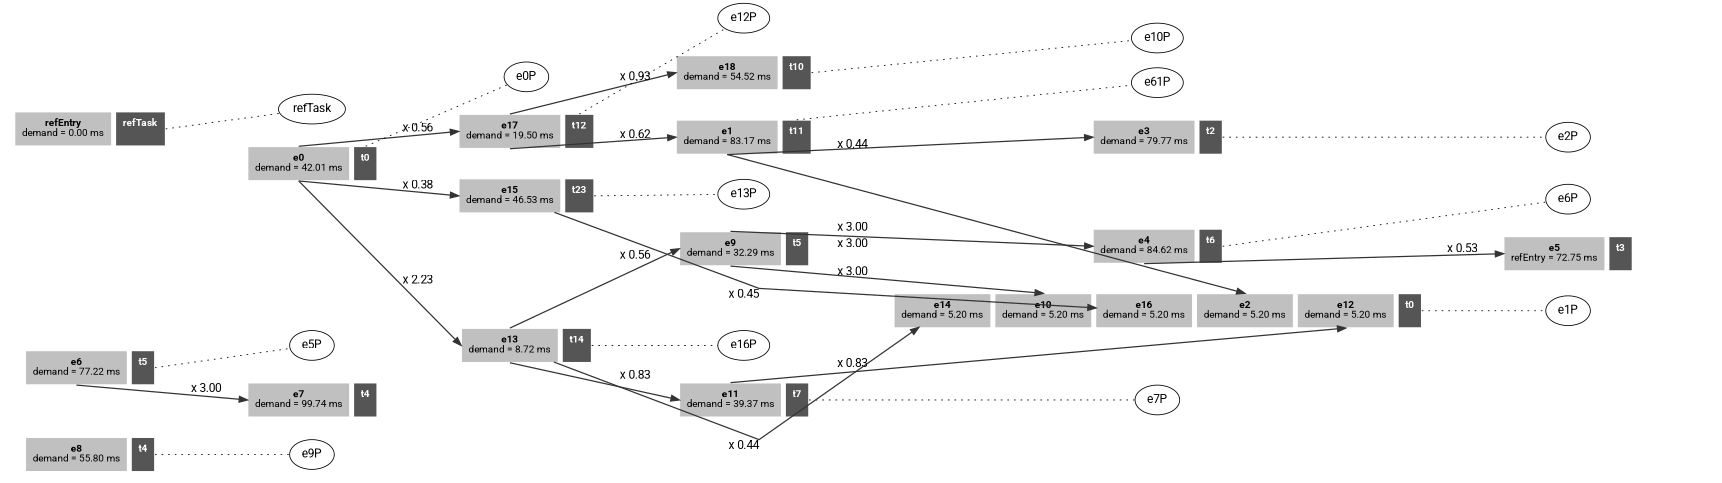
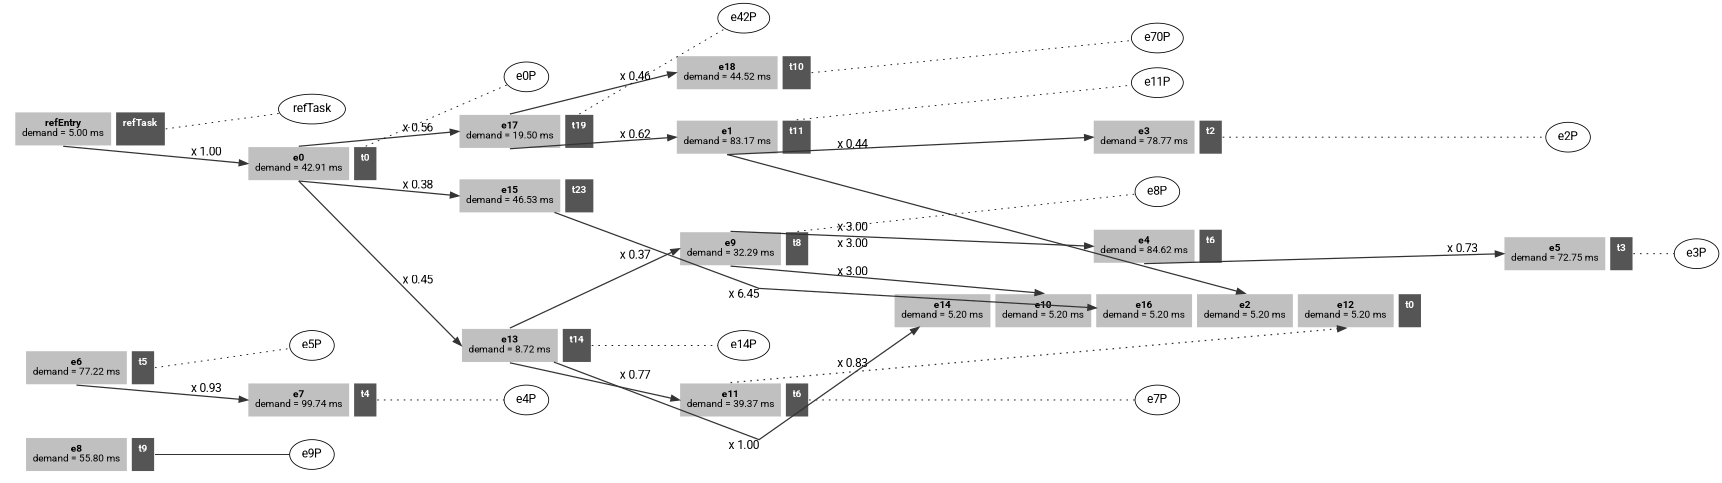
  digraph {
    fontname=Roboto
    rankdir=LR
    splines=line
    node [fontname=Roboto]
    edge [fontname=Roboto tailport=task color="#333333" penwidth=1.5]
-   n1 [fontsize=12 label=< 	<TABLE BORDER="0" CELLBORDER="0" CELLSPACING="6" CELLPADDING="8"> 		<TR> 		<TD ROWSPAN="1" PORT="e8" BGCOLOR="grey"><B>e8</B><BR/>demand = 55.80 ms</TD> 		<TD ROWSPAN="1" PORT="task" BGCOLOR="#555555"><FONT COLOR="#ffffff"><B>t4</B></FONT><BR/> </TD> 		</TR> 	</TABLE>> shape=none]
+   n1 [fontsize=12 label=< 	<TABLE BORDER="0" CELLBORDER="0" CELLSPACING="6" CELLPADDING="8"> 		<TR> 		<TD ROWSPAN="1" PORT="e8" BGCOLOR="grey"><B>e8</B><BR/>demand = 55.80 ms</TD> 		<TD ROWSPAN="1" PORT="task" BGCOLOR="#555555"><FONT COLOR="#ffffff"><B>t9</B></FONT><BR/> </TD> 		</TR> 	</TABLE>> shape=none]
    e9P
    n3 [fontsize=12 label=< 	<TABLE BORDER="0" CELLBORDER="0" CELLSPACING="6" CELLPADDING="8"> 		<TR> 		<TD ROWSPAN="1" PORT="e6" BGCOLOR="grey"><B>e6</B><BR/>demand = 77.22 ms</TD> 		<TD ROWSPAN="1" PORT="task" BGCOLOR="#555555"><FONT COLOR="#ffffff"><B>t5</B></FONT><BR/> </TD> 		</TR> 	</TABLE>> shape=none]
    e5P
    n5 [fontsize=12 label=< 	<TABLE BORDER="0" CELLBORDER="0" CELLSPACING="6" CELLPADDING="8"> 		<TR> 		<TD ROWSPAN="1" PORT="e7" BGCOLOR="grey"><B>e7</B><BR/>demand = 99.74 ms</TD> 		<TD ROWSPAN="1" PORT="task" BGCOLOR="#555555"><FONT COLOR="#ffffff"><B>t4</B></FONT><BR/> </TD> 		</TR> 	</TABLE>> shape=none]
+   e4P
    n7 [fontsize=12 label=< 	<TABLE BORDER="0" CELLBORDER="0" CELLSPACING="6" CELLPADDING="8"> 		<TR> 		<TD ROWSPAN="1" PORT="e4" BGCOLOR="grey"><B>e4</B><BR/>demand = 84.62 ms</TD> 		<TD ROWSPAN="1" PORT="task" BGCOLOR="#555555"><FONT COLOR="#ffffff"><B>t6</B></FONT><BR/> </TD> 		</TR> 	</TABLE>> shape=none]
-   e6P
-   n9 [fontsize=12 label=< 	<TABLE BORDER="0" CELLBORDER="0" CELLSPACING="6" CELLPADDING="8"> 		<TR> 		<TD ROWSPAN="1" PORT="e5" BGCOLOR="grey"><B>e5</B><BR/>refEntry = 72.75 ms</TD> 		<TD ROWSPAN="1" PORT="task" BGCOLOR="#555555"><FONT COLOR="#ffffff"><B>t3</B></FONT><BR/> </TD> 		</TR> 	</TABLE>> shape=none]
+   n9 [fontsize=12 label=< 	<TABLE BORDER="0" CELLBORDER="0" CELLSPACING="6" CELLPADDING="8"> 		<TR> 		<TD ROWSPAN="1" PORT="e5" BGCOLOR="grey"><B>e5</B><BR/>demand = 72.75 ms</TD> 		<TD ROWSPAN="1" PORT="task" BGCOLOR="#555555"><FONT COLOR="#ffffff"><B>t3</B></FONT><BR/> </TD> 		</TR> 	</TABLE>> shape=none]
+   e3P
    n11 [fontsize=12 label=< 	<TABLE BORDER="0" CELLBORDER="0" CELLSPACING="6" CELLPADDING="8"> 		<TR> 		<TD ROWSPAN="1" PORT="e1" BGCOLOR="grey"><B>e1</B><BR/>demand = 83.17 ms</TD> 		<TD ROWSPAN="1" PORT="task" BGCOLOR="#555555"><FONT COLOR="#ffffff"><B>t11</B></FONT><BR/> </TD> 		</TR> 	</TABLE>> shape=none]
-   e11P [label=e61P]
+   e11P
    n13 [fontsize=12 label=< 	<TABLE BORDER="0" CELLBORDER="0" CELLSPACING="6" CELLPADDING="8"> 		<TR> 		<TD ROWSPAN="1" PORT="e14" BGCOLOR="grey"><B>e14</B><BR/>demand = 5.20 ms</TD> 		<TD ROWSPAN="1" PORT="e10" BGCOLOR="grey"><B>e10</B><BR/>demand = 5.20 ms</TD> 		<TD ROWSPAN="1" PORT="e16" BGCOLOR="grey"><B>e16</B><BR/>demand = 5.20 ms</TD> 		<TD ROWSPAN="1" PORT="e2" BGCOLOR="grey"><B>e2</B><BR/>demand = 5.20 ms</TD> 		<TD ROWSPAN="1" PORT="e12" BGCOLOR="grey"><B>e12</B><BR/>demand = 5.20 ms</TD> 		<TD ROWSPAN="1" PORT="task" BGCOLOR="#555555"><FONT COLOR="#ffffff"><B>t0</B></FONT><BR/> </TD> 		</TR> 	</TABLE>> shape=none]
-   n14 [fontsize=12 label=< 	<TABLE BORDER="0" CELLBORDER="0" CELLSPACING="6" CELLPADDING="8"> 		<TR> 		<TD ROWSPAN="1" PORT="e3" BGCOLOR="grey"><B>e3</B><BR/>demand = 79.77 ms</TD> 		<TD ROWSPAN="1" PORT="task" BGCOLOR="#555555"><FONT COLOR="#ffffff"><B>t2</B></FONT><BR/> </TD> 		</TR> 	</TABLE>> shape=none]
-   e1P
+   n14 [fontsize=12 label=< 	<TABLE BORDER="0" CELLBORDER="0" CELLSPACING="6" CELLPADDING="8"> 		<TR> 		<TD ROWSPAN="1" PORT="e3" BGCOLOR="grey"><B>e3</B><BR/>demand = 78.77 ms</TD> 		<TD ROWSPAN="1" PORT="task" BGCOLOR="#555555"><FONT COLOR="#ffffff"><B>t2</B></FONT><BR/> </TD> 		</TR> 	</TABLE>> shape=none]
    e2P
-   n17 [fontsize=12 label=< 	<TABLE BORDER="0" CELLBORDER="0" CELLSPACING="6" CELLPADDING="8"> 		<TR> 		<TD ROWSPAN="1" PORT="e11" BGCOLOR="grey"><B>e11</B><BR/>demand = 39.37 ms</TD> 		<TD ROWSPAN="1" PORT="task" BGCOLOR="#555555"><FONT COLOR="#ffffff"><B>t7</B></FONT><BR/> </TD> 		</TR> 	</TABLE>> shape=none]
+   n17 [fontsize=12 label=< 	<TABLE BORDER="0" CELLBORDER="0" CELLSPACING="6" CELLPADDING="8"> 		<TR> 		<TD ROWSPAN="1" PORT="e11" BGCOLOR="grey"><B>e11</B><BR/>demand = 39.37 ms</TD> 		<TD ROWSPAN="1" PORT="task" BGCOLOR="#555555"><FONT COLOR="#ffffff"><B>t6</B></FONT><BR/> </TD> 		</TR> 	</TABLE>> shape=none]
    e7P
-   n19 [fontsize=12 label=< 	<TABLE BORDER="0" CELLBORDER="0" CELLSPACING="6" CELLPADDING="8"> 		<TR> 		<TD ROWSPAN="1" PORT="e18" BGCOLOR="grey"><B>e18</B><BR/>demand = 54.52 ms</TD> 		<TD ROWSPAN="1" PORT="task" BGCOLOR="#555555"><FONT COLOR="#ffffff"><B>t10</B></FONT><BR/> </TD> 		</TR> 	</TABLE>> shape=none]
-   e10P
-   n21 [fontsize=12 label=< 	<TABLE BORDER="0" CELLBORDER="0" CELLSPACING="6" CELLPADDING="8"> 		<TR> 		<TD ROWSPAN="1" PORT="e17" BGCOLOR="grey"><B>e17</B><BR/>demand = 19.50 ms</TD> 		<TD ROWSPAN="1" PORT="task" BGCOLOR="#555555"><FONT COLOR="#ffffff"><B>t12</B></FONT><BR/> </TD> 		</TR> 	</TABLE>> shape=none]
-   e12P
+   n19 [fontsize=12 label=< 	<TABLE BORDER="0" CELLBORDER="0" CELLSPACING="6" CELLPADDING="8"> 		<TR> 		<TD ROWSPAN="1" PORT="e18" BGCOLOR="grey"><B>e18</B><BR/>demand = 44.52 ms</TD> 		<TD ROWSPAN="1" PORT="task" BGCOLOR="#555555"><FONT COLOR="#ffffff"><B>t10</B></FONT><BR/> </TD> 		</TR> 	</TABLE>> shape=none]
+   e10P [label=e70P]
+   n21 [fontsize=12 label=< 	<TABLE BORDER="0" CELLBORDER="0" CELLSPACING="6" CELLPADDING="8"> 		<TR> 		<TD ROWSPAN="1" PORT="e17" BGCOLOR="grey"><B>e17</B><BR/>demand = 19.50 ms</TD> 		<TD ROWSPAN="1" PORT="task" BGCOLOR="#555555"><FONT COLOR="#ffffff"><B>t19</B></FONT><BR/> </TD> 		</TR> 	</TABLE>> shape=none]
+   e12P [label=e42P]
    n23 [fontsize=12 label=< 	<TABLE BORDER="0" CELLBORDER="0" CELLSPACING="6" CELLPADDING="8"> 		<TR> 		<TD ROWSPAN="1" PORT="e13" BGCOLOR="grey"><B>e13</B><BR/>demand = 8.72 ms</TD> 		<TD ROWSPAN="1" PORT="task" BGCOLOR="#555555"><FONT COLOR="#ffffff"><B>t14</B></FONT><BR/> </TD> 		</TR> 	</TABLE>> shape=none]
-   e14P [label=e16P]
-   n25 [fontsize=12 label=< 	<TABLE BORDER="0" CELLBORDER="0" CELLSPACING="6" CELLPADDING="8"> 		<TR> 		<TD ROWSPAN="1" PORT="e9" BGCOLOR="grey"><B>e9</B><BR/>demand = 32.29 ms</TD> 		<TD ROWSPAN="1" PORT="task" BGCOLOR="#555555"><FONT COLOR="#ffffff"><B>t5</B></FONT><BR/> </TD> 		</TR> 	</TABLE>> shape=none]
-   n27 [fontsize=12 label=< 	<TABLE BORDER="0" CELLBORDER="0" CELLSPACING="6" CELLPADDING="8"> 		<TR> 		<TD ROWSPAN="1" PORT="refEntry" BGCOLOR="grey"><B>refEntry</B><BR/>demand = 0.00 ms</TD> 		<TD ROWSPAN="1" PORT="task" BGCOLOR="#555555"><FONT COLOR="#ffffff"><B>refTask</B></FONT><BR/> </TD> 		</TR> 	</TABLE>> shape=none]
+   e14P
+   n25 [fontsize=12 label=< 	<TABLE BORDER="0" CELLBORDER="0" CELLSPACING="6" CELLPADDING="8"> 		<TR> 		<TD ROWSPAN="1" PORT="e9" BGCOLOR="grey"><B>e9</B><BR/>demand = 32.29 ms</TD> 		<TD ROWSPAN="1" PORT="task" BGCOLOR="#555555"><FONT COLOR="#ffffff"><B>t8</B></FONT><BR/> </TD> 		</TR> 	</TABLE>> shape=none]
+   e8P
+   n27 [fontsize=12 label=< 	<TABLE BORDER="0" CELLBORDER="0" CELLSPACING="6" CELLPADDING="8"> 		<TR> 		<TD ROWSPAN="1" PORT="refEntry" BGCOLOR="grey"><B>refEntry</B><BR/>demand = 5.00 ms</TD> 		<TD ROWSPAN="1" PORT="task" BGCOLOR="#555555"><FONT COLOR="#ffffff"><B>refTask</B></FONT><BR/> </TD> 		</TR> 	</TABLE>> shape=none]
    n28 [label=refTask]
-   n29 [fontsize=12 label=< 	<TABLE BORDER="0" CELLBORDER="0" CELLSPACING="6" CELLPADDING="8"> 		<TR> 		<TD ROWSPAN="1" PORT="e0" BGCOLOR="grey"><B>e0</B><BR/>demand = 42.01 ms</TD> 		<TD ROWSPAN="1" PORT="task" BGCOLOR="#555555"><FONT COLOR="#ffffff"><B>t0</B></FONT><BR/> </TD> 		</TR> 	</TABLE>> shape=none]
+   n29 [fontsize=12 label=< 	<TABLE BORDER="0" CELLBORDER="0" CELLSPACING="6" CELLPADDING="8"> 		<TR> 		<TD ROWSPAN="1" PORT="e0" BGCOLOR="grey"><B>e0</B><BR/>demand = 42.91 ms</TD> 		<TD ROWSPAN="1" PORT="task" BGCOLOR="#555555"><FONT COLOR="#ffffff"><B>t0</B></FONT><BR/> </TD> 		</TR> 	</TABLE>> shape=none]
    n30 [fontsize=12 label=< 	<TABLE BORDER="0" CELLBORDER="0" CELLSPACING="6" CELLPADDING="8"> 		<TR> 		<TD ROWSPAN="1" PORT="e15" BGCOLOR="grey"><B>e15</B><BR/>demand = 46.53 ms</TD> 		<TD ROWSPAN="1" PORT="task" BGCOLOR="#555555"><FONT COLOR="#ffffff"><B>t23</B></FONT><BR/> </TD> 		</TR> 	</TABLE>> shape=none]
    e0P
-   e13P
-   n1 -> e9P [dir=none style=dotted color="" penwidth=""]
+   n1 -> e9P [dir=none style=solid color="" penwidth=""]
    n3 -> e5P [dir=none style=dotted color="" penwidth=""]
-   n3 -> n5 [headport=e7 label="x 3.00" tailport=e6]
-   n7 -> e6P [dir=none style=dotted color="" penwidth=""]
-   n7 -> n9 [headport=e5 label="x 0.53" tailport=e4]
+   n3 -> n5 [headport=e7 label="x 0.93" tailport=e6]
+   n5 -> e4P [dir=none style=dotted color="" penwidth=""]
+   n7 -> n9 [headport=e5 label="x 0.73" tailport=e4]
+   n9 -> e3P [dir=none style=dotted color="" penwidth=""]
    n11 -> e11P [dir=none style=dotted color="" penwidth=""]
    n11 -> n13 [headport=e2 label="x 3.00" tailport=e1]
    n11 -> n14 [headport=e3 label="x 0.44" tailport=e1]
-   n13 -> e1P [dir=none style=dotted color="" penwidth=""]
    n14 -> e2P [dir=none style=dotted color="" penwidth=""]
-   n17 -> n13 [headport=e12 label="x 0.83" tailport=e11]
+   n17 -> n13 [headport=e12 label="x 0.83" tailport=e11 style=dotted]
    n17 -> e7P [dir=none style=dotted color="" penwidth=""]
    n19 -> e10P [dir=none style=dotted color="" penwidth=""]
    n21 -> n11 [headport=e1 label="x 0.62" tailport=e17]
-   n21 -> n19 [headport=e18 label="x 0.93" tailport=e17]
+   n21 -> n19 [headport=e18 label="x 0.46" tailport=e17]
    n21 -> e12P [dir=none style=dotted color="" penwidth=""]
-   n23 -> n13 [headport=e14 label="x 0.44" tailport=e13]
-   n23 -> n17 [headport=e11 label="x 0.83" tailport=e13]
+   n23 -> n13 [headport=e14 label="x 1.00" tailport=e13]
+   n23 -> n17 [headport=e11 label="x 0.77" tailport=e13]
    n23 -> e14P [dir=none style=dotted color="" penwidth=""]
-   n23 -> n25 [headport=e9 label="x 0.56" tailport=e13]
+   n23 -> n25 [headport=e9 label="x 0.37" tailport=e13]
    n25 -> n7 [headport=e4 label="x 3.00" tailport=e9]
    n25 -> n13 [headport=e10 label="x 3.00" tailport=e9]
+   n25 -> e8P [dir=none style=dotted color="" penwidth=""]
    n27 -> n28 [dir=none style=dotted color="" penwidth=""]
+   n27 -> n29 [headport=e0 label="x 1.00" tailport=refEntry]
    n29 -> n21 [headport=e17 label="x 0.56" tailport=e0]
-   n29 -> n23 [headport=e13 label="x 2.23" tailport=e0]
+   n29 -> n23 [headport=e13 label="x 0.45" tailport=e0]
    n29 -> n30 [headport=e15 label="x 0.38" tailport=e0]
    n29 -> e0P [dir=none style=dotted color="" penwidth=""]
-   n30 -> n13 [headport=e16 label="x 0.45" tailport=e15]
-   n30 -> e13P [dir=none style=dotted color="" penwidth=""]
+   n30 -> n13 [headport=e16 label="x 6.45" tailport=e15]
  }
